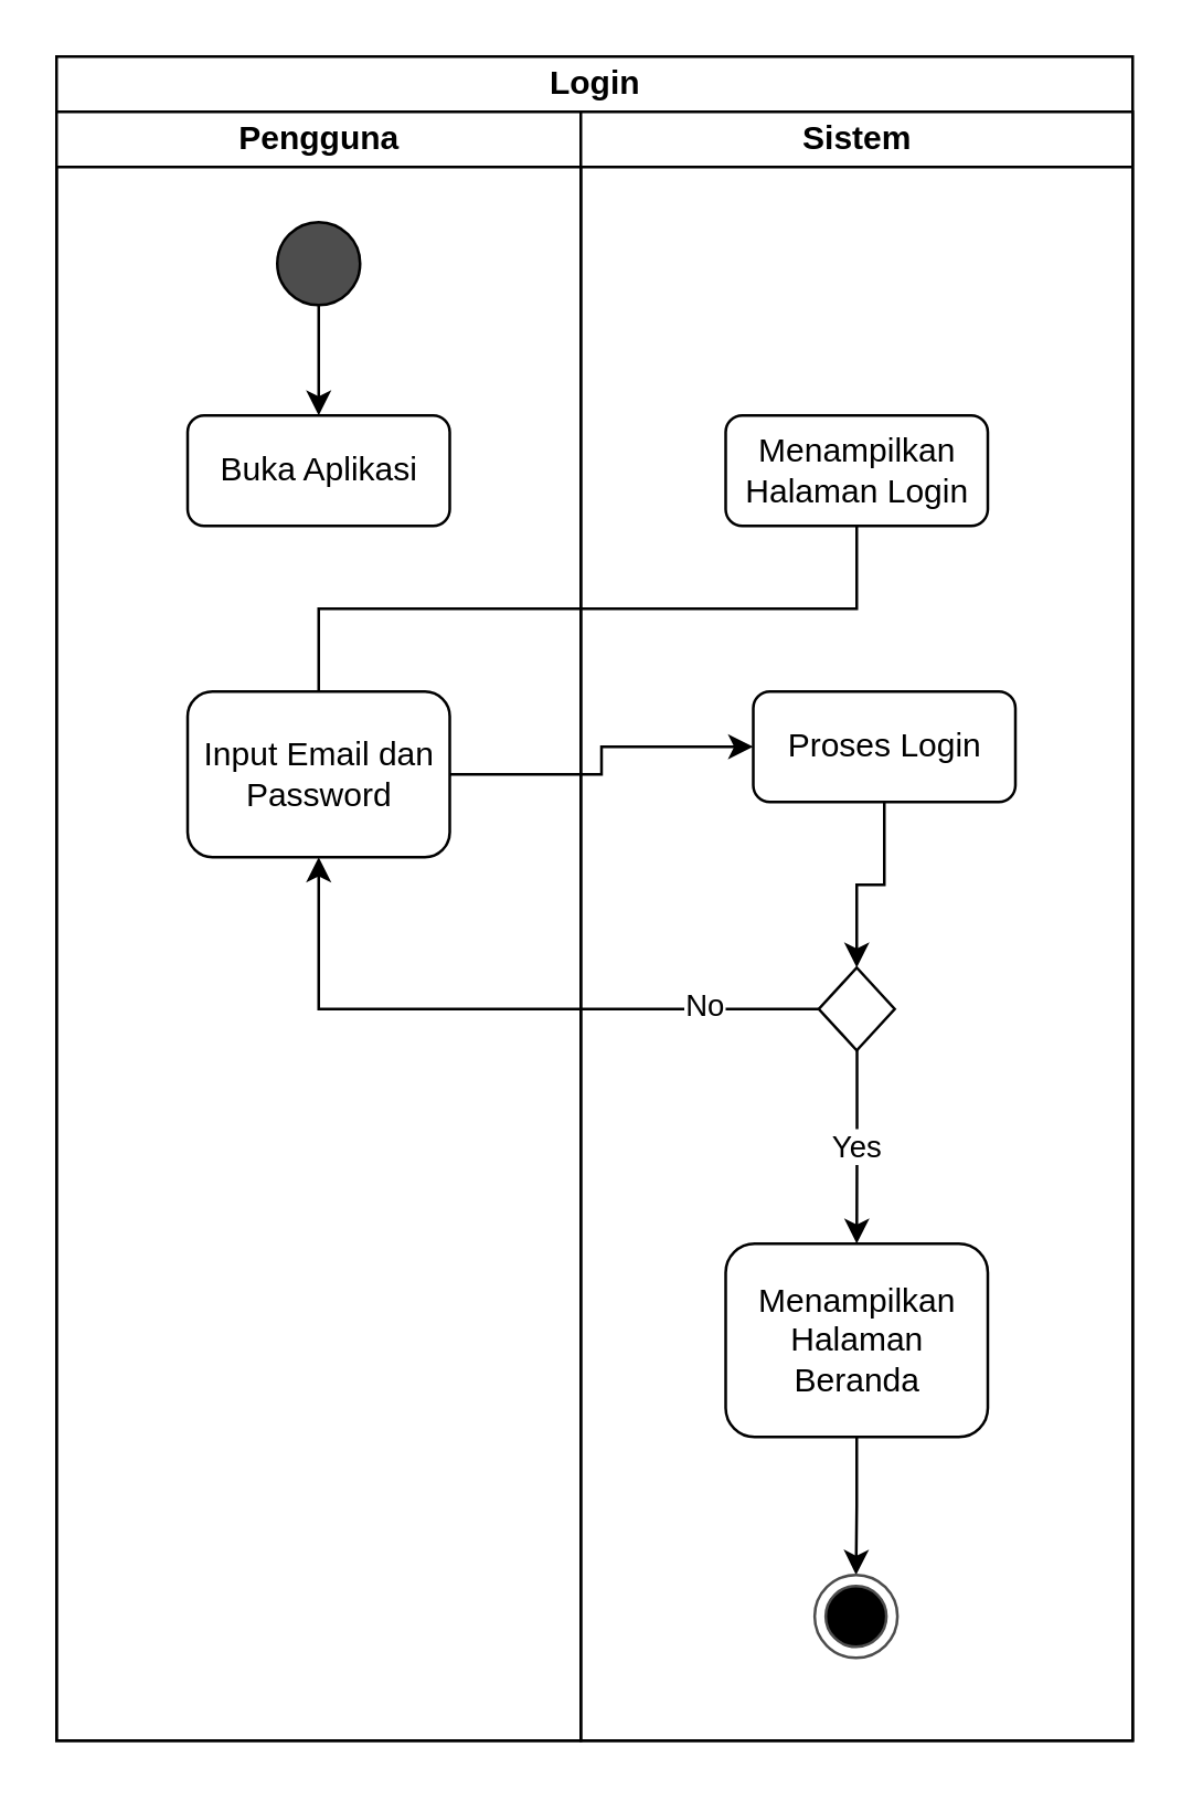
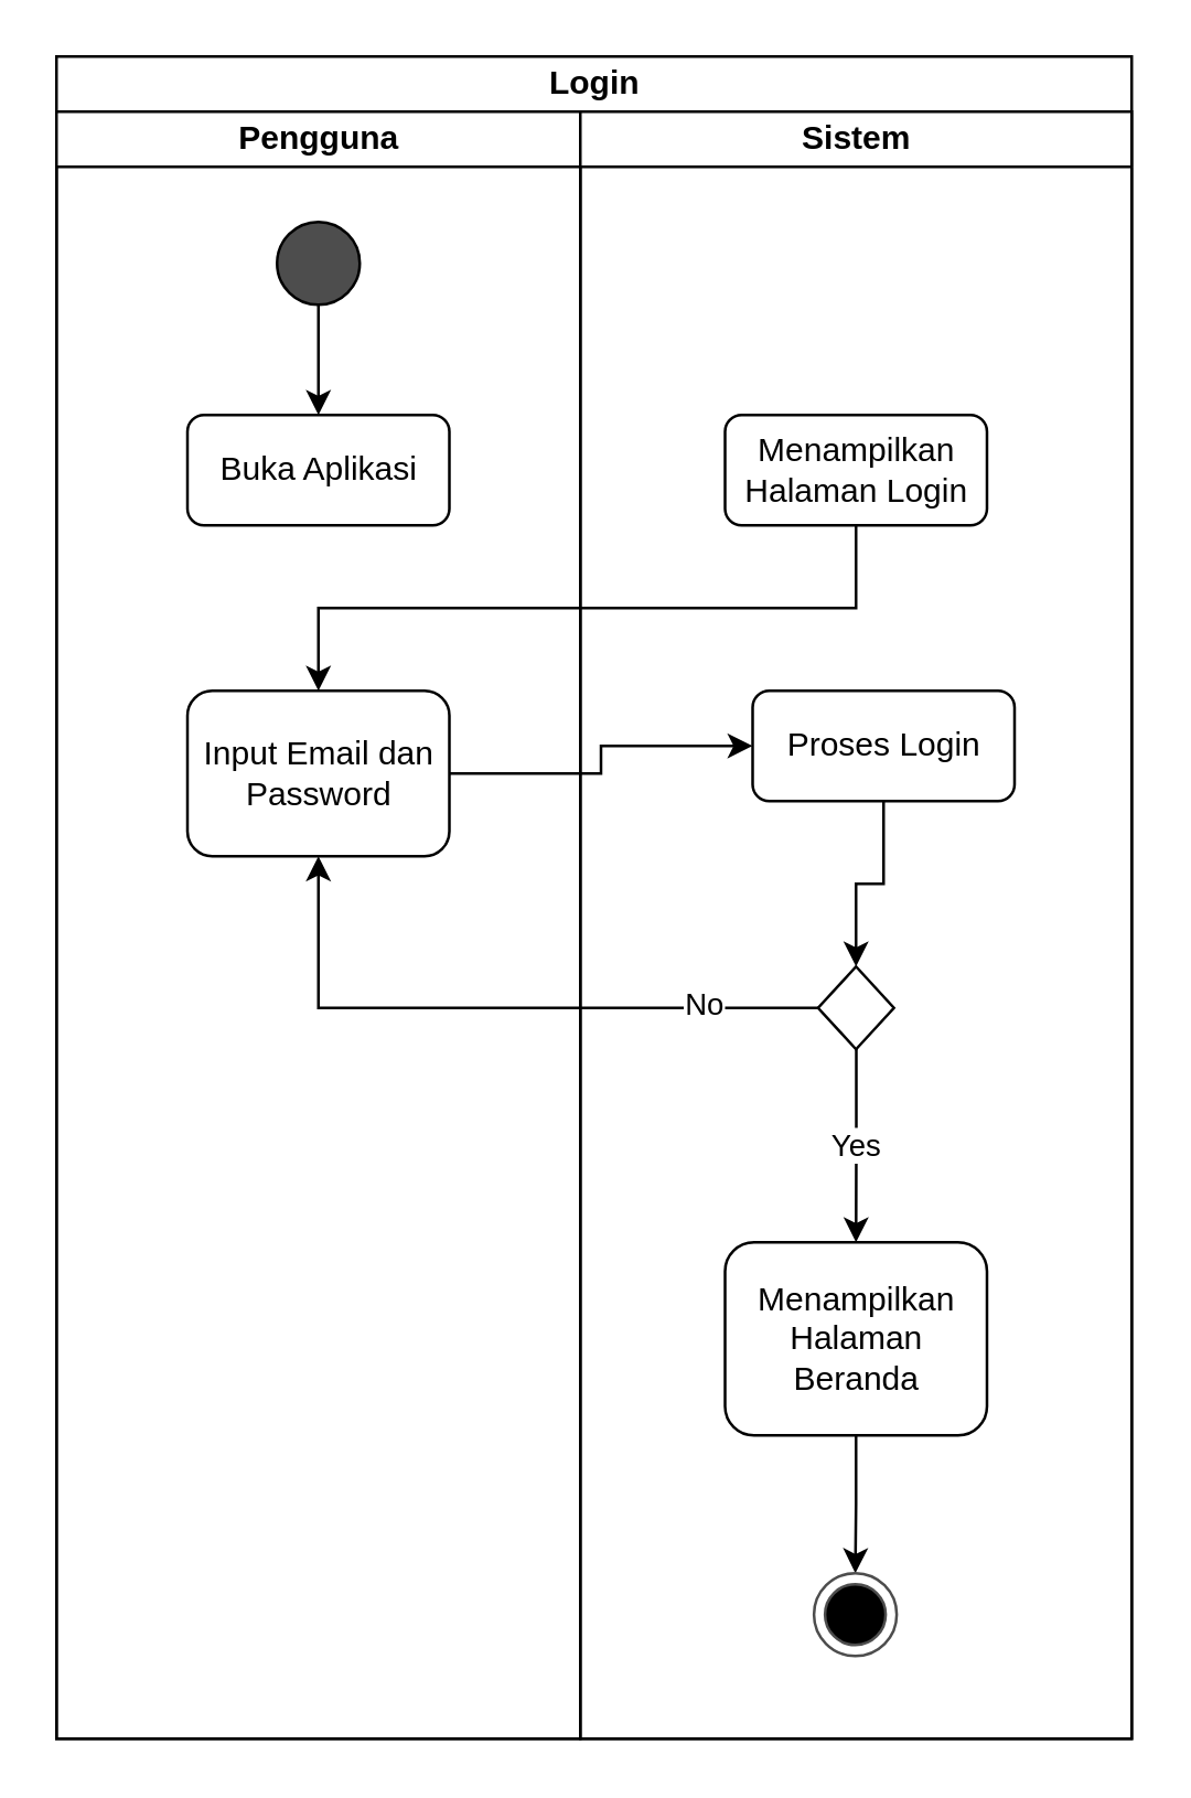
  <mxCell id="0" />
  <mxCell id="1" parent="0" />
  <mxCell id="2" value="Login" style="swimlane;childLayout=stackLayout;resizeParent=1;resizeParentMax=0;startSize=20;html=1;" vertex="1" parent="1"><mxGeometry x="20" y="20" width="390" height="610" as="geometry" /></mxCell>
  <mxCell id="3" value="Pengguna" style="swimlane;startSize=20;html=1;" vertex="1" parent="2"><mxGeometry y="20" width="190" height="590" as="geometry" /></mxCell>
  <mxCell id="4" style="edgeStyle=orthogonalEdgeStyle;rounded=0;orthogonalLoop=1;jettySize=auto;html=1;" edge="1" parent="3" source="5" target="6"><mxGeometry relative="1" as="geometry" /></mxCell>
  <mxCell id="5" value="" style="ellipse;whiteSpace=wrap;html=1;aspect=fixed;fillColor=#4D4D4D;" vertex="1" parent="3"><mxGeometry x="80" y="40" width="30" height="30" as="geometry" /></mxCell>
  <mxCell id="6" value="Buka Aplikasi" style="rounded=1;whiteSpace=wrap;html=1;" vertex="1" parent="3"><mxGeometry x="47.5" y="110" width="95" height="40" as="geometry" /></mxCell>
  <mxCell id="7" value="Input Email dan Password" style="rounded=1;whiteSpace=wrap;html=1;" vertex="1" parent="3"><mxGeometry x="47.5" y="210" width="95" height="60" as="geometry" /></mxCell>
  <mxCell id="8" value="Sistem" style="swimlane;startSize=20;html=1;" vertex="1" parent="2"><mxGeometry x="190" y="20" width="200" height="590" as="geometry" /></mxCell>
  <mxCell id="9" value="Menampilkan Halaman Login" style="rounded=1;whiteSpace=wrap;html=1;" vertex="1" parent="8"><mxGeometry x="52.5" y="110" width="95" height="40" as="geometry" /></mxCell>
  <mxCell id="10" style="edgeStyle=orthogonalEdgeStyle;rounded=0;orthogonalLoop=1;jettySize=auto;html=1;entryX=0.5;entryY=0;entryDx=0;entryDy=0;" edge="1" parent="8" source="11" target="13"><mxGeometry relative="1" as="geometry" /></mxCell>
  <mxCell id="11" value="Proses Login" style="rounded=1;whiteSpace=wrap;html=1;" vertex="1" parent="8"><mxGeometry x="62.5" y="210" width="95" height="40" as="geometry" /></mxCell>
  <mxCell id="12" value="Yes" style="edgeStyle=orthogonalEdgeStyle;rounded=0;orthogonalLoop=1;jettySize=auto;html=1;" edge="1" parent="8" source="13" target="15"><mxGeometry relative="1" as="geometry" /></mxCell>
  <mxCell id="13" value="" style="rhombus;whiteSpace=wrap;html=1;" vertex="1" parent="8"><mxGeometry x="86.25" y="310" width="27.5" height="30" as="geometry" /></mxCell>
  <mxCell id="14" style="edgeStyle=orthogonalEdgeStyle;rounded=0;orthogonalLoop=1;jettySize=auto;html=1;" edge="1" parent="8" source="15" target="16"><mxGeometry relative="1" as="geometry" /></mxCell>
  <mxCell id="15" value="Menampilkan Halaman Beranda" style="rounded=1;whiteSpace=wrap;html=1;" vertex="1" parent="8"><mxGeometry x="52.5" y="410" width="95" height="70" as="geometry" /></mxCell>
  <mxCell id="16" value="" style="ellipse;html=1;shape=endState;fillColor=#000000;strokeColor=#4D4D4D;" vertex="1" parent="8"><mxGeometry x="84.75" y="530" width="30" height="30" as="geometry" /></mxCell>
- <mxCell id="17" style="edgeStyle=orthogonalEdgeStyle;rounded=0;orthogonalLoop=1;jettySize=auto;html=1;entryX=0.5;entryY=0;entryDx=0;entryDy=0;endArrow=none;" edge="1" parent="2" source="9" target="7"><mxGeometry relative="1" as="geometry"><Array as="points"><mxPoint x="290" y="200" /><mxPoint x="95" y="200" /></Array></mxGeometry></mxCell>
+ <mxCell id="17" style="edgeStyle=orthogonalEdgeStyle;rounded=0;orthogonalLoop=1;jettySize=auto;html=1;entryX=0.5;entryY=0;entryDx=0;entryDy=0;" edge="1" parent="2" source="9" target="7"><mxGeometry relative="1" as="geometry"><Array as="points"><mxPoint x="290" y="200" /><mxPoint x="95" y="200" /></Array></mxGeometry></mxCell>
  <mxCell id="18" style="edgeStyle=orthogonalEdgeStyle;rounded=0;orthogonalLoop=1;jettySize=auto;html=1;entryX=0;entryY=0.5;entryDx=0;entryDy=0;" edge="1" parent="2" source="7" target="11"><mxGeometry relative="1" as="geometry" /></mxCell>
  <mxCell id="19" style="edgeStyle=orthogonalEdgeStyle;rounded=0;orthogonalLoop=1;jettySize=auto;html=1;entryX=0.5;entryY=1;entryDx=0;entryDy=0;" edge="1" parent="2" source="13" target="7"><mxGeometry relative="1" as="geometry" /></mxCell>
  <mxCell id="20" value="No" style="edgeLabel;html=1;align=center;verticalAlign=middle;resizable=0;points=[];" vertex="1" connectable="0" parent="19"><mxGeometry x="-0.642" y="-2" relative="1" as="geometry"><mxPoint as="offset" /></mxGeometry></mxCell>
